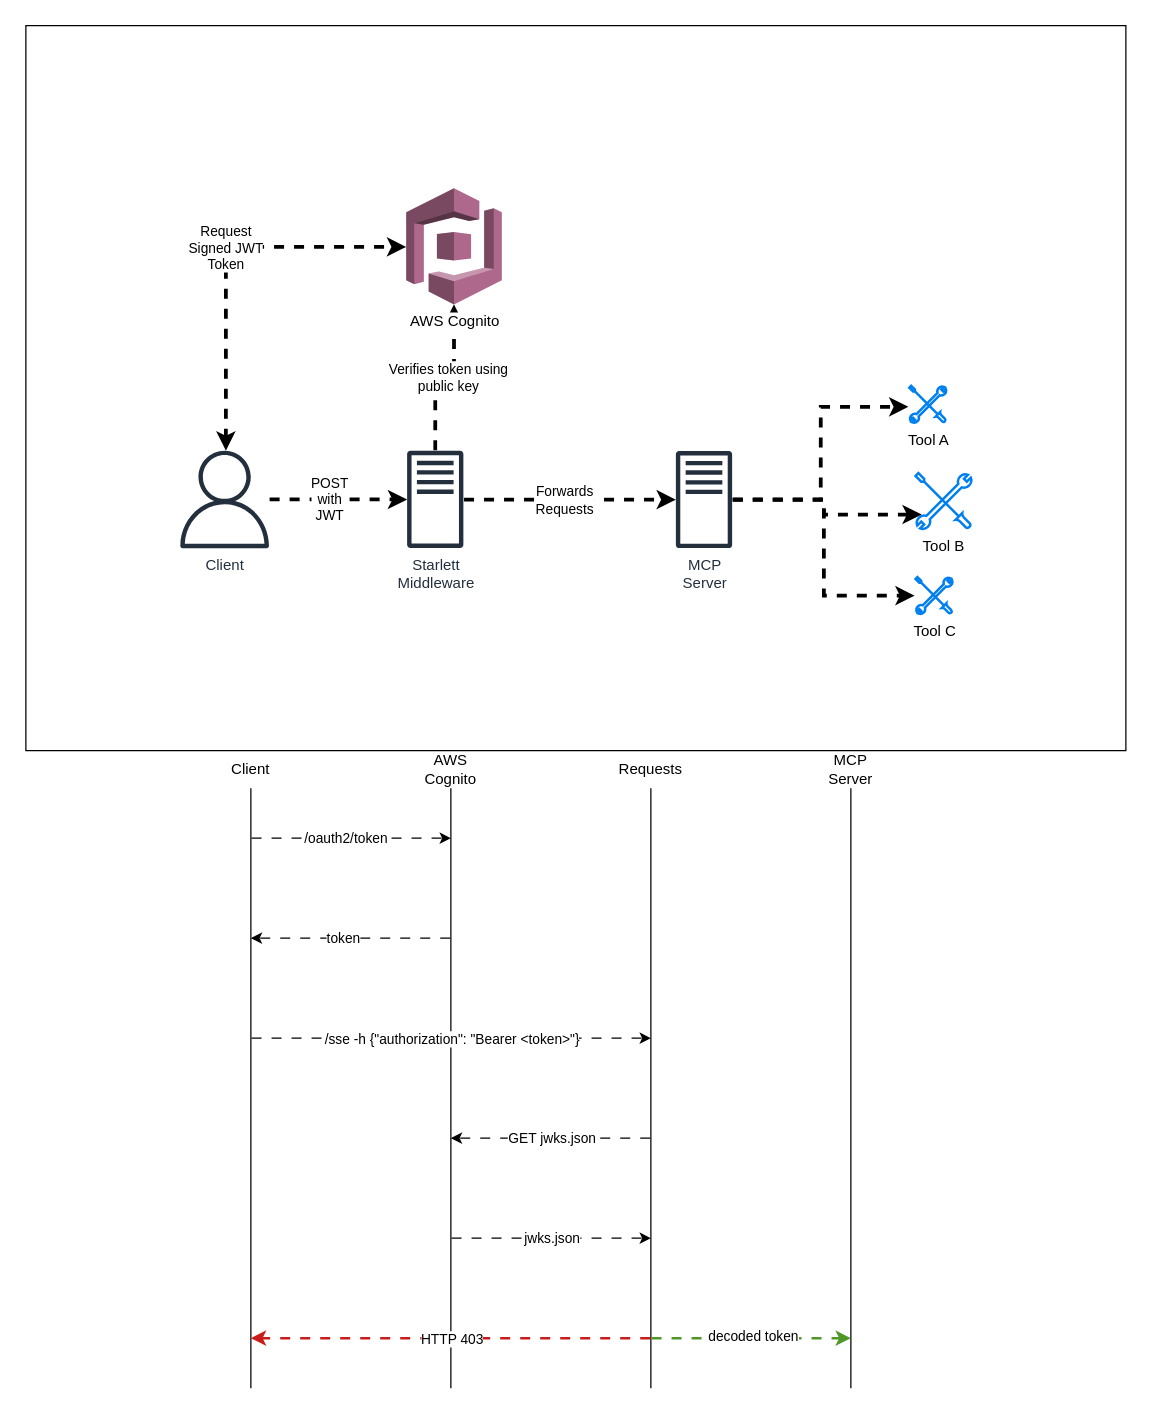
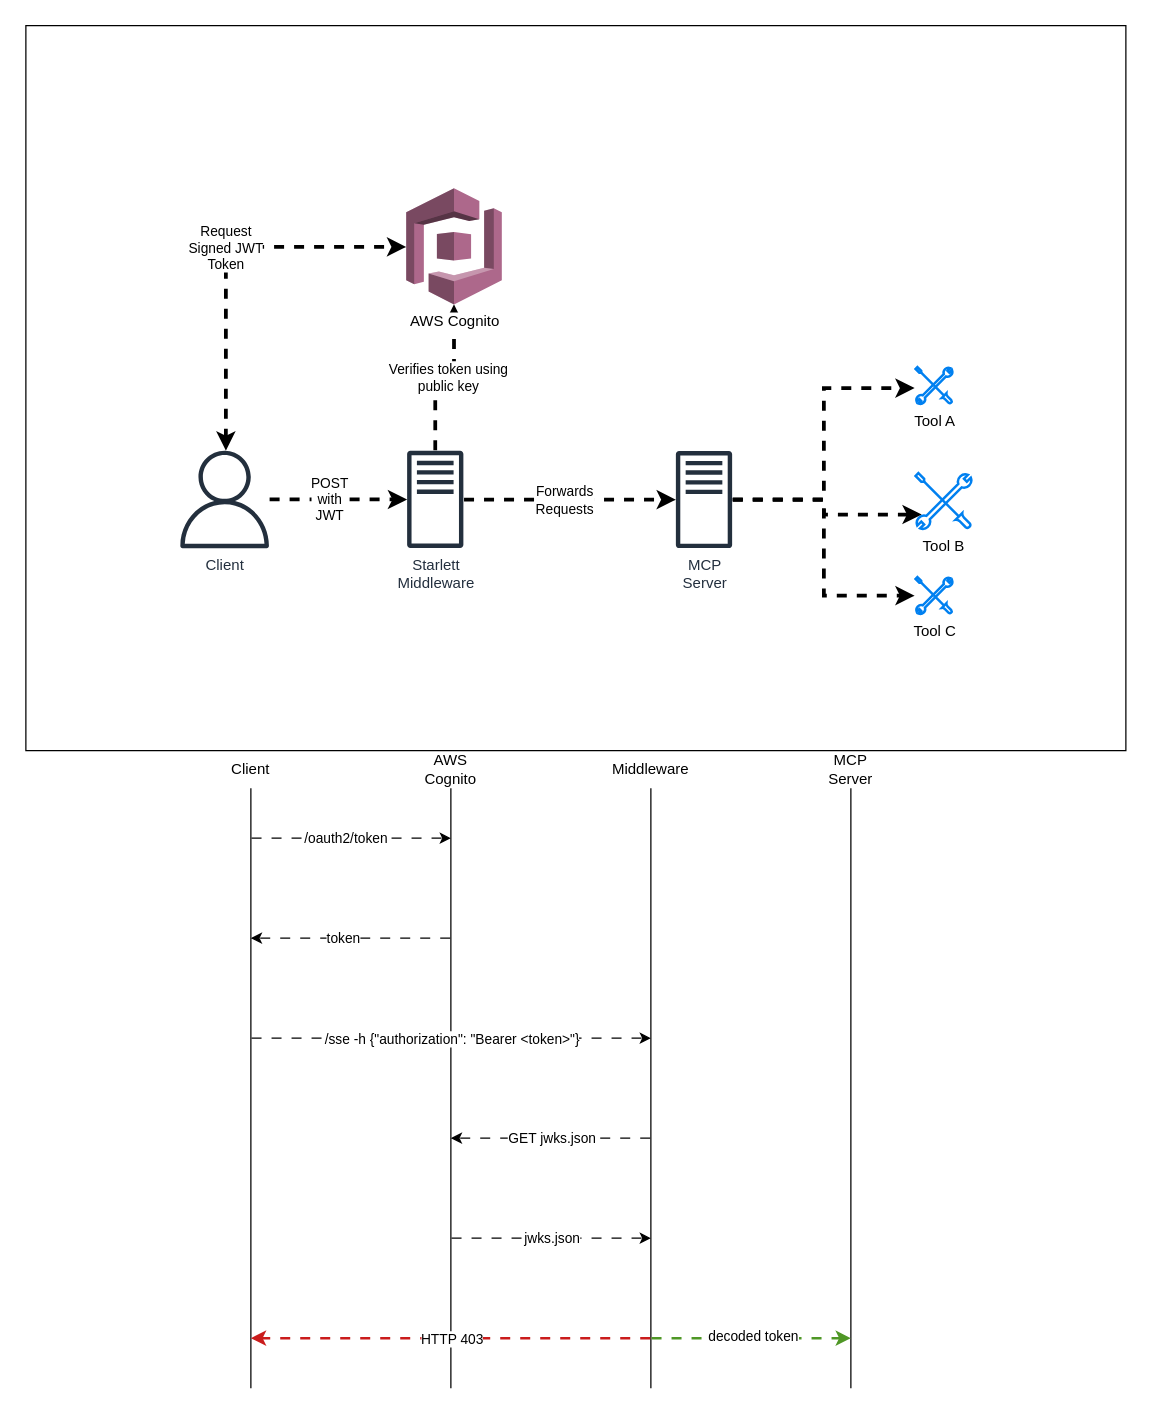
  <mxCell id="0" />
  <mxCell id="1" parent="0" />
  <mxCell id="2" value="" style="rounded=0;whiteSpace=wrap;html=1;" vertex="1" parent="1"><mxGeometry x="20" y="20" width="880" height="580" as="geometry" /></mxCell>
  <mxCell id="3" value="" style="endArrow=none;html=1;rounded=0;" parent="1" edge="1"><mxGeometry width="50" height="50" relative="1" as="geometry"><mxPoint x="200" y="1110" as="sourcePoint" /><mxPoint x="200" y="630" as="targetPoint" /></mxGeometry></mxCell>
  <mxCell id="4" value="Client" style="text;html=1;align=center;verticalAlign=middle;whiteSpace=wrap;rounded=0;" parent="1" vertex="1"><mxGeometry x="170" y="600" width="60" height="30" as="geometry" /></mxCell>
  <mxCell id="5" value="" style="endArrow=none;html=1;rounded=0;" parent="1" edge="1"><mxGeometry width="50" height="50" relative="1" as="geometry"><mxPoint x="360" y="1110" as="sourcePoint" /><mxPoint x="360" y="630" as="targetPoint" /></mxGeometry></mxCell>
- <mxCell id="6" value="Requests" style="text;html=1;align=center;verticalAlign=middle;whiteSpace=wrap;rounded=0;" parent="1" vertex="1"><mxGeometry x="490" y="600" width="60" height="30" as="geometry" /></mxCell>
+ <mxCell id="6" value="Middleware" style="text;html=1;align=center;verticalAlign=middle;whiteSpace=wrap;rounded=0;" parent="1" vertex="1"><mxGeometry x="490" y="600" width="60" height="30" as="geometry" /></mxCell>
  <mxCell id="7" value="" style="endArrow=none;html=1;rounded=0;" parent="1" edge="1"><mxGeometry width="50" height="50" relative="1" as="geometry"><mxPoint x="520" y="1110" as="sourcePoint" /><mxPoint x="520" y="630" as="targetPoint" /></mxGeometry></mxCell>
  <mxCell id="8" value="AWS Cognito" style="text;html=1;align=center;verticalAlign=middle;whiteSpace=wrap;rounded=0;" parent="1" vertex="1"><mxGeometry x="330" y="600" width="60" height="30" as="geometry" /></mxCell>
  <mxCell id="9" value="" style="endArrow=none;html=1;rounded=0;" parent="1" edge="1"><mxGeometry width="50" height="50" relative="1" as="geometry"><mxPoint x="680" y="1110" as="sourcePoint" /><mxPoint x="680" y="630" as="targetPoint" /></mxGeometry></mxCell>
  <mxCell id="10" value="MCP&lt;div&gt;Server&lt;/div&gt;" style="text;html=1;align=center;verticalAlign=middle;whiteSpace=wrap;rounded=0;" parent="1" vertex="1"><mxGeometry x="650" y="600" width="60" height="30" as="geometry" /></mxCell>
  <mxCell id="11" value="" style="endArrow=classic;html=1;rounded=0;flowAnimation=1;" parent="1" edge="1"><mxGeometry width="50" height="50" relative="1" as="geometry"><mxPoint x="200" y="670" as="sourcePoint" /><mxPoint x="360" y="670" as="targetPoint" /></mxGeometry></mxCell>
  <mxCell id="12" value="/oauth2/token" style="edgeLabel;html=1;align=center;verticalAlign=middle;resizable=0;points=[];" parent="11" vertex="1" connectable="0"><mxGeometry x="-0.062" y="2" relative="1" as="geometry"><mxPoint y="1" as="offset" /></mxGeometry></mxCell>
  <mxCell id="13" value="" style="endArrow=classic;html=1;rounded=0;flowAnimation=1;" parent="1" edge="1"><mxGeometry width="50" height="50" relative="1" as="geometry"><mxPoint x="360" y="750" as="sourcePoint" /><mxPoint x="200" y="750" as="targetPoint" /></mxGeometry></mxCell>
  <mxCell id="14" value="token" style="edgeLabel;html=1;align=center;verticalAlign=middle;resizable=0;points=[];" parent="13" vertex="1" connectable="0"><mxGeometry x="0.287" y="-3" relative="1" as="geometry"><mxPoint x="16" y="2" as="offset" /></mxGeometry></mxCell>
  <mxCell id="15" value="" style="endArrow=classic;html=1;rounded=0;flowAnimation=1;" parent="1" edge="1"><mxGeometry width="50" height="50" relative="1" as="geometry"><mxPoint x="200" y="830" as="sourcePoint" /><mxPoint x="520" y="830" as="targetPoint" /></mxGeometry></mxCell>
  <mxCell id="16" value="/sse -h {&quot;authorization&quot;: &quot;Bearer &amp;lt;token&amp;gt;&quot;}" style="edgeLabel;html=1;align=center;verticalAlign=middle;resizable=0;points=[];" parent="15" vertex="1" connectable="0"><mxGeometry x="0.081" relative="1" as="geometry"><mxPoint x="-13" as="offset" /></mxGeometry></mxCell>
  <mxCell id="17" value="" style="endArrow=classic;html=1;rounded=0;flowAnimation=1;" parent="1" edge="1"><mxGeometry width="50" height="50" relative="1" as="geometry"><mxPoint x="520" y="910" as="sourcePoint" /><mxPoint x="360" y="910" as="targetPoint" /></mxGeometry></mxCell>
  <mxCell id="18" value="GET jwks.json" style="edgeLabel;html=1;align=center;verticalAlign=middle;resizable=0;points=[];" parent="17" vertex="1" connectable="0"><mxGeometry x="0.138" y="-1" relative="1" as="geometry"><mxPoint x="11" as="offset" /></mxGeometry></mxCell>
  <mxCell id="19" value="" style="endArrow=classic;html=1;rounded=0;flowAnimation=1;" parent="1" edge="1"><mxGeometry width="50" height="50" relative="1" as="geometry"><mxPoint x="360" y="990" as="sourcePoint" /><mxPoint x="520" y="990" as="targetPoint" /></mxGeometry></mxCell>
  <mxCell id="20" value="jwks.json" style="edgeLabel;html=1;align=center;verticalAlign=middle;resizable=0;points=[];" parent="19" vertex="1" connectable="0"><mxGeometry x="-0.163" y="1" relative="1" as="geometry"><mxPoint x="13" as="offset" /></mxGeometry></mxCell>
  <mxCell id="21" value="" style="endArrow=classic;html=1;rounded=0;fillColor=#d5e8d4;strokeColor=light-dark(#4f9726, #446e2c);strokeWidth=2;flowAnimation=1;" parent="1" edge="1"><mxGeometry width="50" height="50" relative="1" as="geometry"><mxPoint x="520" y="1070" as="sourcePoint" /><mxPoint x="680" y="1070" as="targetPoint" /></mxGeometry></mxCell>
  <mxCell id="22" value="decoded token" style="edgeLabel;html=1;align=center;verticalAlign=middle;resizable=0;points=[];" parent="21" vertex="1" connectable="0"><mxGeometry x="0.013" y="-1" relative="1" as="geometry"><mxPoint y="-3" as="offset" /></mxGeometry></mxCell>
  <mxCell id="23" value="" style="endArrow=classic;html=1;rounded=0;fillColor=#d5e8d4;strokeColor=light-dark(#ca1c1c, #446e2c);strokeWidth=2;flowAnimation=1;" parent="1" edge="1"><mxGeometry width="50" height="50" relative="1" as="geometry"><mxPoint x="520" y="1070" as="sourcePoint" /><mxPoint x="200" y="1070" as="targetPoint" /></mxGeometry></mxCell>
  <mxCell id="24" value="HTTP 403" style="edgeLabel;html=1;align=center;verticalAlign=middle;resizable=0;points=[];" parent="23" vertex="1" connectable="0"><mxGeometry x="0.013" y="-1" relative="1" as="geometry"><mxPoint x="2" y="1" as="offset" /></mxGeometry></mxCell>
  <mxCell id="25" style="edgeStyle=orthogonalEdgeStyle;rounded=0;orthogonalLoop=1;jettySize=auto;html=1;flowAnimation=1;strokeWidth=3;" edge="1" parent="1" source="27" target="36"><mxGeometry relative="1" as="geometry" /></mxCell>
  <mxCell id="26" value="POST&lt;div&gt;with&lt;/div&gt;&lt;div&gt;JWT&lt;/div&gt;" style="edgeLabel;html=1;align=center;verticalAlign=middle;resizable=0;points=[];" vertex="1" connectable="0" parent="25"><mxGeometry x="-0.132" y="1" relative="1" as="geometry"><mxPoint as="offset" /></mxGeometry></mxCell>
  <mxCell id="27" value="Client" style="sketch=0;outlineConnect=0;fontColor=#232F3E;gradientColor=none;fillColor=#232F3D;strokeColor=none;dashed=0;verticalLabelPosition=bottom;verticalAlign=top;align=center;html=1;fontSize=12;fontStyle=0;aspect=fixed;pointerEvents=1;shape=mxgraph.aws4.user;" vertex="1" parent="1"><mxGeometry x="140" y="360" width="78" height="78" as="geometry" /></mxCell>
  <mxCell id="28" value="MCP&lt;div&gt;Server&lt;/div&gt;" style="sketch=0;outlineConnect=0;fontColor=#232F3E;gradientColor=none;fillColor=#232F3D;strokeColor=none;dashed=0;verticalLabelPosition=bottom;verticalAlign=top;align=center;html=1;fontSize=12;fontStyle=0;aspect=fixed;pointerEvents=1;shape=mxgraph.aws4.traditional_server;" vertex="1" parent="1"><mxGeometry x="540" y="360.15" width="45" height="78" as="geometry" /></mxCell>
- <mxCell id="29" value="Tool A" style="html=1;verticalLabelPosition=bottom;align=center;labelBackgroundColor=#ffffff;verticalAlign=top;strokeWidth=2;strokeColor=#0080F0;shadow=0;dashed=0;shape=mxgraph.ios7.icons.tools;pointerEvents=1" vertex="1" parent="1"><mxGeometry x="726.75" y="308.15" width="29.7" height="29.7" as="geometry" /></mxCell>
+ <mxCell id="29" value="Tool A" style="html=1;verticalLabelPosition=bottom;align=center;labelBackgroundColor=#ffffff;verticalAlign=top;strokeWidth=2;strokeColor=#0080F0;shadow=0;dashed=0;shape=mxgraph.ios7.icons.tools;pointerEvents=1" vertex="1" parent="1"><mxGeometry x="731.75" y="293.15" width="29.7" height="29.7" as="geometry" /></mxCell>
  <mxCell id="30" value="Tool B" style="html=1;verticalLabelPosition=bottom;align=center;labelBackgroundColor=#ffffff;verticalAlign=top;strokeWidth=2;strokeColor=#0080F0;shadow=0;dashed=0;shape=mxgraph.ios7.icons.tools;pointerEvents=1" vertex="1" parent="1"><mxGeometry x="731.75" y="378" width="45" height="45" as="geometry" /></mxCell>
  <mxCell id="31" value="Tool C" style="html=1;verticalLabelPosition=bottom;align=center;labelBackgroundColor=#ffffff;verticalAlign=top;strokeWidth=2;strokeColor=#0080F0;shadow=0;dashed=0;shape=mxgraph.ios7.icons.tools;pointerEvents=1" vertex="1" parent="1"><mxGeometry x="731.75" y="461.15" width="29.7" height="29.7" as="geometry" /></mxCell>
  <mxCell id="32" style="edgeStyle=orthogonalEdgeStyle;rounded=0;orthogonalLoop=1;jettySize=auto;html=1;startArrow=classic;startFill=1;flowAnimation=1;flowAnimationDirection=alternate-reverse;flowAnimationTimingFunction=linear;flowAnimationDuration=500;strokeWidth=3;" edge="1" parent="1" source="27" target="42"><mxGeometry relative="1" as="geometry"><Array as="points"><mxPoint x="180" y="197" /></Array></mxGeometry></mxCell>
  <mxCell id="33" value="Request&lt;div&gt;Signed JWT&lt;/div&gt;&lt;div&gt;Token&lt;/div&gt;" style="edgeLabel;html=1;align=center;verticalAlign=middle;resizable=0;points=[];" vertex="1" connectable="0" parent="32"><mxGeometry x="-0.322" y="2" relative="1" as="geometry"><mxPoint x="1" y="-59" as="offset" /></mxGeometry></mxCell>
  <mxCell id="34" style="edgeStyle=orthogonalEdgeStyle;rounded=0;orthogonalLoop=1;jettySize=auto;html=1;flowAnimation=1;strokeWidth=3;" edge="1" parent="1" source="36" target="28"><mxGeometry relative="1" as="geometry" /></mxCell>
  <mxCell id="35" value="Forwards&lt;div&gt;Requests&lt;/div&gt;" style="edgeLabel;html=1;align=center;verticalAlign=middle;resizable=0;points=[];" vertex="1" connectable="0" parent="34"><mxGeometry x="-0.058" relative="1" as="geometry"><mxPoint as="offset" /></mxGeometry></mxCell>
  <mxCell id="36" value="Starlett&lt;div&gt;Middleware&lt;/div&gt;" style="sketch=0;outlineConnect=0;fontColor=#232F3E;gradientColor=none;fillColor=#232F3D;strokeColor=none;dashed=0;verticalLabelPosition=bottom;verticalAlign=top;align=center;html=1;fontSize=12;fontStyle=0;aspect=fixed;pointerEvents=1;shape=mxgraph.aws4.traditional_server;" vertex="1" parent="1"><mxGeometry x="325" y="360" width="45" height="78" as="geometry" /></mxCell>
  <mxCell id="37" style="edgeStyle=orthogonalEdgeStyle;rounded=0;orthogonalLoop=1;jettySize=auto;html=1;entryX=0.5;entryY=1;entryDx=0;entryDy=0;entryPerimeter=0;flowAnimation=1;strokeWidth=3;" edge="1" parent="1" source="36" target="42"><mxGeometry relative="1" as="geometry" /></mxCell>
  <mxCell id="38" value="Verifies token using&lt;div&gt;public key&lt;/div&gt;" style="edgeLabel;html=1;align=center;verticalAlign=middle;resizable=0;points=[];" vertex="1" connectable="0" parent="37"><mxGeometry x="0.027" relative="1" as="geometry"><mxPoint x="1" as="offset" /></mxGeometry></mxCell>
  <mxCell id="39" style="edgeStyle=orthogonalEdgeStyle;rounded=0;orthogonalLoop=1;jettySize=auto;html=1;entryX=-0.025;entryY=0.567;entryDx=0;entryDy=0;entryPerimeter=0;flowAnimation=1;strokeWidth=3;" edge="1" parent="1" source="28" target="29"><mxGeometry relative="1" as="geometry" /></mxCell>
  <mxCell id="40" style="edgeStyle=orthogonalEdgeStyle;rounded=0;orthogonalLoop=1;jettySize=auto;html=1;entryX=0.109;entryY=0.736;entryDx=0;entryDy=0;entryPerimeter=0;flowAnimation=1;strokeWidth=3;" edge="1" parent="1" source="28" target="30"><mxGeometry relative="1" as="geometry" /></mxCell>
  <mxCell id="41" style="edgeStyle=orthogonalEdgeStyle;rounded=0;orthogonalLoop=1;jettySize=auto;html=1;entryX=-0.025;entryY=0.5;entryDx=0;entryDy=0;entryPerimeter=0;flowAnimation=1;strokeWidth=3;" edge="1" parent="1" source="28" target="31"><mxGeometry relative="1" as="geometry" /></mxCell>
  <mxCell id="42" value="AWS Cognito" style="outlineConnect=0;dashed=0;verticalLabelPosition=bottom;verticalAlign=top;align=center;html=1;shape=mxgraph.aws3.cognito;fillColor=#AD688B;gradientColor=none;labelBackgroundColor=default;" vertex="1" parent="1"><mxGeometry x="324.25" y="150" width="76.5" height="93" as="geometry" /></mxCell>
